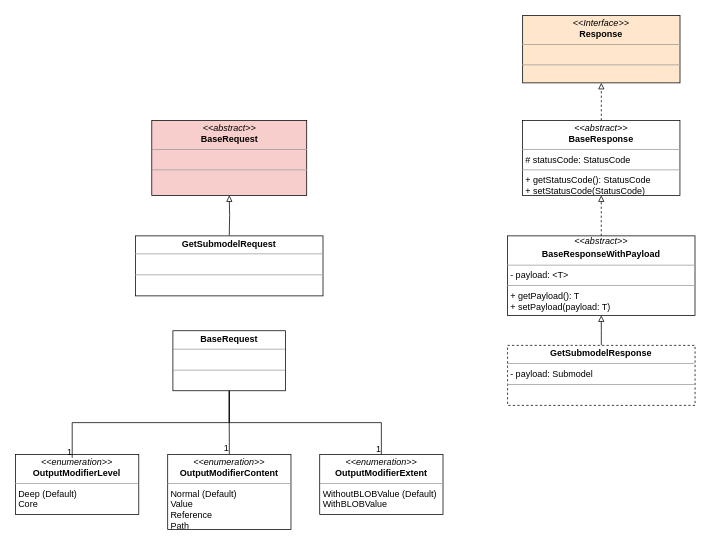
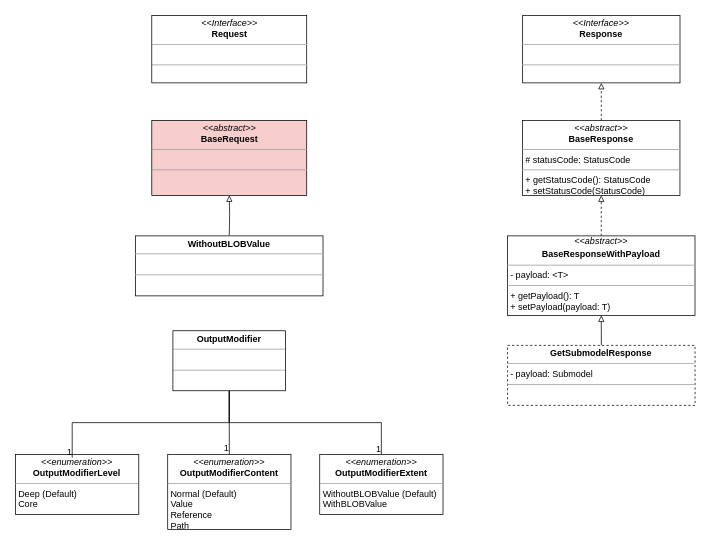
  <mxCell id="0" />
  <mxCell id="1" parent="0" />
+ <mxCell id="2" value="&lt;p style=&quot;margin: 0px ; margin-top: 4px ; text-align: center&quot;&gt;&lt;i&gt;&amp;lt;&amp;lt;Interface&amp;gt;&amp;gt;&lt;/i&gt;&lt;br&gt;&lt;b&gt;Request&lt;/b&gt;&lt;/p&gt;&lt;hr size=&quot;1&quot;&gt;&lt;p style=&quot;margin: 0px ; margin-left: 4px&quot;&gt;&lt;br&gt;&lt;/p&gt;&lt;hr size=&quot;1&quot;&gt;&lt;p style=&quot;margin: 0px ; margin-left: 4px&quot;&gt;&lt;br&gt;&lt;/p&gt;" style="verticalAlign=top;align=left;overflow=fill;fontSize=12;fontFamily=Helvetica;html=1;" parent="1" vertex="1"><mxGeometry x="201.71" y="20" width="206.57" height="90" as="geometry" /></mxCell>
  <mxCell id="3" value="" style="endArrow=block;html=1;rounded=0;edgeStyle=orthogonalEdgeStyle;entryX=0.5;entryY=1;entryDx=0;entryDy=0;endFill=0;" parent="1" target="6" edge="1"><mxGeometry width="50" height="50" relative="1" as="geometry"><mxPoint x="304.995" y="313.5" as="sourcePoint" /><mxPoint x="305.465" y="255" as="targetPoint" /><Array as="points" /></mxGeometry></mxCell>
  <mxCell id="4" style="edgeStyle=orthogonalEdgeStyle;rounded=0;orthogonalLoop=1;jettySize=auto;html=1;exitX=0.5;exitY=1;exitDx=0;exitDy=0;" parent="1" edge="1"><mxGeometry relative="1" as="geometry"><mxPoint x="104.835" y="685.4" as="sourcePoint" /><mxPoint x="104.835" y="685.4" as="targetPoint" /></mxGeometry></mxCell>
  <mxCell id="5" style="edgeStyle=orthogonalEdgeStyle;rounded=0;orthogonalLoop=1;jettySize=auto;html=1;entryX=0.5;entryY=1;entryDx=0;entryDy=0;endArrow=block;endFill=0;exitX=0.5;exitY=0;exitDx=0;exitDy=0;" parent="1" source="19" target="24" edge="1"><mxGeometry relative="1" as="geometry"><mxPoint x="811" y="260" as="targetPoint" /><mxPoint x="811" y="314" as="sourcePoint" /></mxGeometry></mxCell>
  <mxCell id="6" value="&lt;p style=&quot;margin: 0px ; margin-top: 4px ; text-align: center&quot;&gt;&lt;i&gt;&amp;lt;&amp;lt;abstract&amp;gt;&amp;gt;&lt;/i&gt;&lt;br&gt;&lt;b&gt;BaseRequest&lt;/b&gt;&lt;/p&gt;&lt;hr size=&quot;1&quot;&gt;&lt;p style=&quot;margin: 0px ; margin-left: 4px&quot;&gt;&lt;br&gt;&lt;/p&gt;&lt;hr size=&quot;1&quot;&gt;&lt;p style=&quot;margin: 0px ; margin-left: 4px&quot;&gt;&lt;br&gt;&lt;/p&gt;" style="verticalAlign=top;align=left;overflow=fill;fontSize=12;fontFamily=Helvetica;html=1;fillColor=#f8cecc;" parent="1" vertex="1"><mxGeometry x="201.71" y="160" width="206.57" height="100" as="geometry" /></mxCell>
- <mxCell id="7" value="&lt;p style=&quot;margin: 0px ; margin-top: 4px ; text-align: center&quot;&gt;&lt;b&gt;GetSubmodelRequest&lt;/b&gt;&lt;/p&gt;&lt;hr size=&quot;1&quot;&gt;&lt;p style=&quot;margin: 0px ; margin-left: 4px&quot;&gt;&lt;br&gt;&lt;/p&gt;&lt;hr size=&quot;1&quot;&gt;&lt;p style=&quot;margin: 0px ; margin-left: 4px&quot;&gt;&lt;br&gt;&lt;/p&gt;" style="verticalAlign=top;align=left;overflow=fill;fontSize=12;fontFamily=Helvetica;html=1;" parent="1" vertex="1"><mxGeometry x="180" y="314" width="250" height="80" as="geometry" /></mxCell>
- <mxCell id="8" value="&lt;p style=&quot;margin: 0px ; margin-top: 4px ; text-align: center&quot;&gt;&lt;b&gt;BaseRequest&lt;/b&gt;&lt;br&gt;&lt;/p&gt;&lt;hr size=&quot;1&quot;&gt;&lt;p style=&quot;margin: 0px ; margin-left: 4px&quot;&gt;&lt;br&gt;&lt;/p&gt;&lt;hr size=&quot;1&quot;&gt;&lt;p style=&quot;margin: 0px ; margin-left: 4px&quot;&gt;&lt;br&gt;&lt;/p&gt;" style="verticalAlign=top;align=left;overflow=fill;fontSize=12;fontFamily=Helvetica;html=1;" parent="1" vertex="1"><mxGeometry x="229.87" y="440.5" width="150.25" height="80" as="geometry" /></mxCell>
+ <mxCell id="7" value="&lt;p style=&quot;margin: 0px ; margin-top: 4px ; text-align: center&quot;&gt;&lt;b&gt;WithoutBLOBValue&lt;/b&gt;&lt;/p&gt;&lt;hr size=&quot;1&quot;&gt;&lt;p style=&quot;margin: 0px ; margin-left: 4px&quot;&gt;&lt;br&gt;&lt;/p&gt;&lt;hr size=&quot;1&quot;&gt;&lt;p style=&quot;margin: 0px ; margin-left: 4px&quot;&gt;&lt;br&gt;&lt;/p&gt;" style="verticalAlign=top;align=left;overflow=fill;fontSize=12;fontFamily=Helvetica;html=1;" parent="1" vertex="1"><mxGeometry x="180" y="314" width="250" height="80" as="geometry" /></mxCell>
+ <mxCell id="8" value="&lt;p style=&quot;margin: 0px ; margin-top: 4px ; text-align: center&quot;&gt;&lt;b&gt;OutputModifier&lt;/b&gt;&lt;br&gt;&lt;/p&gt;&lt;hr size=&quot;1&quot;&gt;&lt;p style=&quot;margin: 0px ; margin-left: 4px&quot;&gt;&lt;br&gt;&lt;/p&gt;&lt;hr size=&quot;1&quot;&gt;&lt;p style=&quot;margin: 0px ; margin-left: 4px&quot;&gt;&lt;br&gt;&lt;/p&gt;" style="verticalAlign=top;align=left;overflow=fill;fontSize=12;fontFamily=Helvetica;html=1;" parent="1" vertex="1"><mxGeometry x="229.87" y="440.5" width="150.25" height="80" as="geometry" /></mxCell>
  <mxCell id="9" value="&lt;p style=&quot;margin: 0px ; margin-top: 4px ; text-align: center&quot;&gt;&lt;i&gt;&amp;lt;&amp;lt;enumeration&amp;gt;&amp;gt;&lt;/i&gt;&lt;br&gt;&lt;b&gt;OutputModifier&lt;/b&gt;&lt;b&gt;Level&lt;/b&gt;&lt;/p&gt;&lt;hr size=&quot;1&quot;&gt;&lt;p style=&quot;margin: 0px ; margin-left: 4px&quot;&gt;Deep (Default)&lt;br&gt;Core&lt;/p&gt;&lt;hr size=&quot;1&quot;&gt;&lt;p style=&quot;margin: 0px ; margin-left: 4px&quot;&gt;&lt;br&gt;&lt;/p&gt;" style="verticalAlign=top;align=left;overflow=fill;fontSize=12;fontFamily=Helvetica;html=1;" parent="1" vertex="1"><mxGeometry x="20" y="605.35" width="164.37" height="80" as="geometry" /></mxCell>
  <mxCell id="10" style="edgeStyle=orthogonalEdgeStyle;rounded=0;orthogonalLoop=1;jettySize=auto;html=1;exitX=0.5;exitY=1;exitDx=0;exitDy=0;" parent="1" edge="1"><mxGeometry relative="1" as="geometry"><mxPoint x="104.835" y="685.9" as="sourcePoint" /><mxPoint x="104.835" y="685.9" as="targetPoint" /></mxGeometry></mxCell>
  <mxCell id="11" value="&lt;p style=&quot;margin: 0px ; margin-top: 4px ; text-align: center&quot;&gt;&lt;i&gt;&amp;lt;&amp;lt;enumeration&amp;gt;&amp;gt;&lt;/i&gt;&lt;br&gt;&lt;b&gt;OutputModifier&lt;/b&gt;&lt;b&gt;Content&lt;/b&gt;&lt;/p&gt;&lt;hr size=&quot;1&quot;&gt;&lt;p style=&quot;margin: 0px ; margin-left: 4px&quot;&gt;Normal (Default)&lt;br&gt;Value&lt;/p&gt;&lt;p style=&quot;margin: 0px ; margin-left: 4px&quot;&gt;Reference&lt;/p&gt;&lt;p style=&quot;margin: 0px ; margin-left: 4px&quot;&gt;Path&lt;/p&gt;&lt;hr size=&quot;1&quot;&gt;&lt;p style=&quot;margin: 0px ; margin-left: 4px&quot;&gt;&lt;br&gt;&lt;/p&gt;" style="verticalAlign=top;align=left;overflow=fill;fontSize=12;fontFamily=Helvetica;html=1;" parent="1" vertex="1"><mxGeometry x="222.94" y="605.35" width="164.37" height="100" as="geometry" /></mxCell>
  <mxCell id="12" value="&lt;p style=&quot;margin: 0px ; margin-top: 4px ; text-align: center&quot;&gt;&lt;i&gt;&amp;lt;&amp;lt;enumeration&amp;gt;&amp;gt;&lt;/i&gt;&lt;br&gt;&lt;b&gt;OutputModifier&lt;/b&gt;&lt;b&gt;Extent&lt;/b&gt;&lt;/p&gt;&lt;hr size=&quot;1&quot;&gt;&lt;p style=&quot;margin: 0px ; margin-left: 4px&quot;&gt;WithoutBLOBValue (Default)&lt;br&gt;WithBLOBValue&lt;/p&gt;&lt;hr size=&quot;1&quot;&gt;&lt;p style=&quot;margin: 0px ; margin-left: 4px&quot;&gt;&lt;br&gt;&lt;/p&gt;" style="verticalAlign=top;align=left;overflow=fill;fontSize=12;fontFamily=Helvetica;html=1;" parent="1" vertex="1"><mxGeometry x="425.63" y="605.35" width="164.37" height="80" as="geometry" /></mxCell>
  <mxCell id="13" value="" style="endArrow=none;html=1;rounded=0;edgeStyle=orthogonalEdgeStyle;exitX=0.5;exitY=1;exitDx=0;exitDy=0;" parent="1" source="8" target="11" edge="1"><mxGeometry relative="1" as="geometry"><mxPoint x="458.28" y="520.5" as="sourcePoint" /><mxPoint x="618.28" y="520.5" as="targetPoint" /></mxGeometry></mxCell>
  <mxCell id="14" value="1" style="resizable=0;html=1;align=right;verticalAlign=bottom;" parent="13" connectable="0" vertex="1"><mxGeometry x="1" relative="1" as="geometry" /></mxCell>
  <mxCell id="15" value="" style="endArrow=none;html=1;rounded=0;edgeStyle=orthogonalEdgeStyle;exitX=0.5;exitY=1;exitDx=0;exitDy=0;" parent="1" source="8" target="12" edge="1"><mxGeometry relative="1" as="geometry"><mxPoint x="458.28" y="550.5" as="sourcePoint" /><mxPoint x="618.28" y="550.5" as="targetPoint" /></mxGeometry></mxCell>
  <mxCell id="16" value="1" style="resizable=0;html=1;align=right;verticalAlign=bottom;" parent="15" connectable="0" vertex="1"><mxGeometry x="1" relative="1" as="geometry" /></mxCell>
  <mxCell id="17" value="" style="endArrow=none;html=1;rounded=0;edgeStyle=orthogonalEdgeStyle;entryX=0.46;entryY=0.057;entryDx=0;entryDy=0;entryPerimeter=0;exitX=0.5;exitY=1;exitDx=0;exitDy=0;" parent="1" source="8" target="9" edge="1"><mxGeometry relative="1" as="geometry"><mxPoint x="308.28" y="500.5" as="sourcePoint" /><mxPoint x="468.28" y="500.5" as="targetPoint" /></mxGeometry></mxCell>
  <mxCell id="18" value="1" style="resizable=0;html=1;align=right;verticalAlign=bottom;" parent="17" connectable="0" vertex="1"><mxGeometry x="1" relative="1" as="geometry" /></mxCell>
  <mxCell id="19" value="&lt;p style=&quot;margin: 0px ; margin-top: 4px ; text-align: center&quot;&gt;&lt;b&gt;GetSubmodelResponse&lt;/b&gt;&lt;/p&gt;&lt;hr size=&quot;1&quot;&gt;&lt;p style=&quot;margin: 0px ; margin-left: 4px&quot;&gt;- payload: Submodel&lt;/p&gt;&lt;hr size=&quot;1&quot;&gt;&lt;p style=&quot;margin: 0px ; margin-left: 4px&quot;&gt;&lt;br&gt;&lt;/p&gt;" style="verticalAlign=top;align=left;overflow=fill;fontSize=12;fontFamily=Helvetica;html=1;dashed=1;" parent="1" vertex="1"><mxGeometry x="676.1" y="460" width="250" height="80" as="geometry" /></mxCell>
- <mxCell id="20" value="&lt;p style=&quot;margin: 0px ; margin-top: 4px ; text-align: center&quot;&gt;&lt;i&gt;&amp;lt;&amp;lt;Interface&amp;gt;&amp;gt;&lt;/i&gt;&lt;br&gt;&lt;b&gt;Response&lt;/b&gt;&lt;/p&gt;&lt;hr size=&quot;1&quot;&gt;&lt;p style=&quot;margin: 0px ; margin-left: 4px&quot;&gt;&lt;br&gt;&lt;/p&gt;&lt;hr size=&quot;1&quot;&gt;&lt;p style=&quot;margin: 0px ; margin-left: 4px&quot;&gt;&lt;br&gt;&lt;/p&gt;" style="verticalAlign=top;align=left;overflow=fill;fontSize=12;fontFamily=Helvetica;html=1;fillColor=#ffe6cc;" parent="1" vertex="1"><mxGeometry x="696.2" y="20" width="209.8" height="90" as="geometry" /></mxCell>
+ <mxCell id="20" value="&lt;p style=&quot;margin: 0px ; margin-top: 4px ; text-align: center&quot;&gt;&lt;i&gt;&amp;lt;&amp;lt;Interface&amp;gt;&amp;gt;&lt;/i&gt;&lt;br&gt;&lt;b&gt;Response&lt;/b&gt;&lt;/p&gt;&lt;hr size=&quot;1&quot;&gt;&lt;p style=&quot;margin: 0px ; margin-left: 4px&quot;&gt;&lt;br&gt;&lt;/p&gt;&lt;hr size=&quot;1&quot;&gt;&lt;p style=&quot;margin: 0px ; margin-left: 4px&quot;&gt;&lt;br&gt;&lt;/p&gt;" style="verticalAlign=top;align=left;overflow=fill;fontSize=12;fontFamily=Helvetica;html=1;" parent="1" vertex="1"><mxGeometry x="696.2" y="20" width="209.8" height="90" as="geometry" /></mxCell>
  <mxCell id="21" style="edgeStyle=orthogonalEdgeStyle;rounded=0;orthogonalLoop=1;jettySize=auto;html=1;entryX=0.5;entryY=1;entryDx=0;entryDy=0;endArrow=block;endFill=0;dashed=1;" parent="1" source="22" target="20" edge="1"><mxGeometry relative="1" as="geometry" /></mxCell>
  <mxCell id="22" value="&lt;p style=&quot;margin: 0px ; margin-top: 4px ; text-align: center&quot;&gt;&lt;i&gt;&amp;lt;&amp;lt;abstract&amp;gt;&amp;gt;&lt;/i&gt;&lt;br&gt;&lt;b&gt;BaseResponse&lt;/b&gt;&lt;/p&gt;&lt;hr size=&quot;1&quot;&gt;&lt;p style=&quot;margin: 0px ; margin-left: 4px&quot;&gt;# statusCode: StatusCode&lt;/p&gt;&lt;hr size=&quot;1&quot;&gt;&lt;p style=&quot;margin: 0px ; margin-left: 4px&quot;&gt;+ getStatusCode(): StatusCode&lt;br&gt;+ setStatusCode(StatusCode)&lt;/p&gt;" style="verticalAlign=top;align=left;overflow=fill;fontSize=12;fontFamily=Helvetica;html=1;" parent="1" vertex="1"><mxGeometry x="696.07" y="160" width="209.86" height="100" as="geometry" /></mxCell>
  <mxCell id="23" style="edgeStyle=orthogonalEdgeStyle;rounded=0;orthogonalLoop=1;jettySize=auto;html=1;entryX=0.5;entryY=1;entryDx=0;entryDy=0;endArrow=block;endFill=0;dashed=1;" parent="1" source="24" target="22" edge="1"><mxGeometry relative="1" as="geometry"><mxPoint x="801.14" y="300" as="targetPoint" /></mxGeometry></mxCell>
  <mxCell id="24" value="&lt;div style=&quot;text-align: center&quot;&gt;&lt;i&gt;&amp;lt;&amp;lt;abstract&amp;gt;&amp;gt;&lt;/i&gt;&lt;/div&gt;&lt;p style=&quot;margin: 0px ; margin-top: 4px ; text-align: center&quot;&gt;&lt;b&gt;BaseResponseWithPayload&lt;/b&gt;&lt;br&gt;&lt;/p&gt;&lt;hr size=&quot;1&quot;&gt;&lt;p style=&quot;margin: 0px ; margin-left: 4px&quot;&gt;- payload: &amp;lt;T&amp;gt;&lt;/p&gt;&lt;hr size=&quot;1&quot;&gt;&lt;p style=&quot;margin: 0px ; margin-left: 4px&quot;&gt;+ getPayload(): T&lt;/p&gt;&lt;p style=&quot;margin: 0px ; margin-left: 4px&quot;&gt;+ setPayload(payload: T)&lt;/p&gt;" style="verticalAlign=top;align=left;overflow=fill;fontSize=12;fontFamily=Helvetica;html=1;" parent="1" vertex="1"><mxGeometry x="676" y="314" width="250" height="106" as="geometry" /></mxCell>
